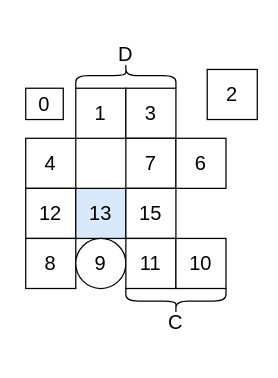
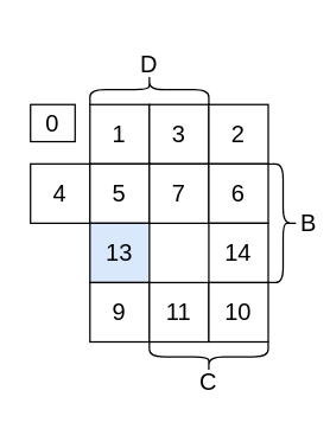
  <mxCell id="0" />
  <mxCell id="1" parent="0" />
  <mxCell id="2" value="0" style="whiteSpace=wrap;html=1;aspect=fixed;fontSize=16;fontStyle=0" vertex="1" parent="1"><mxGeometry x="20" y="70" width="30" height="25" as="geometry" /></mxCell>
  <mxCell id="3" value="1" style="whiteSpace=wrap;html=1;aspect=fixed;fontSize=16;fontStyle=0" vertex="1" parent="1"><mxGeometry x="60" y="70" width="40" height="40" as="geometry" /></mxCell>
  <mxCell id="4" value="3" style="whiteSpace=wrap;html=1;aspect=fixed;fontSize=16;fontStyle=0" vertex="1" parent="1"><mxGeometry x="100" y="70" width="40" height="40" as="geometry" /></mxCell>
- <mxCell id="5" value="2" style="whiteSpace=wrap;html=1;aspect=fixed;fontSize=16;fontStyle=0" vertex="1" parent="1"><mxGeometry x="165" y="55" width="40" height="40" as="geometry" /></mxCell>
+ <mxCell id="5" value="2" style="whiteSpace=wrap;html=1;aspect=fixed;fontSize=16;fontStyle=0" vertex="1" parent="1"><mxGeometry x="140" y="70" width="40" height="40" as="geometry" /></mxCell>
  <mxCell id="6" value="4" style="whiteSpace=wrap;html=1;aspect=fixed;fontSize=16;fontStyle=0" vertex="1" parent="1"><mxGeometry x="20" y="110" width="40" height="40" as="geometry" /></mxCell>
+ <mxCell id="7" value="5" style="whiteSpace=wrap;html=1;aspect=fixed;fontSize=16;fontStyle=0" vertex="1" parent="1"><mxGeometry x="60" y="110" width="40" height="40" as="geometry" /></mxCell>
  <mxCell id="8" value="7" style="whiteSpace=wrap;html=1;aspect=fixed;fontSize=16;fontStyle=0" vertex="1" parent="1"><mxGeometry x="100" y="110" width="40" height="40" as="geometry" /></mxCell>
  <mxCell id="9" value="6" style="whiteSpace=wrap;html=1;aspect=fixed;fontSize=16;fontStyle=0" vertex="1" parent="1"><mxGeometry x="140" y="110" width="40" height="40" as="geometry" /></mxCell>
- <mxCell id="10" value="12" style="whiteSpace=wrap;html=1;aspect=fixed;fontSize=16;fontStyle=0" vertex="1" parent="1"><mxGeometry x="20" y="150" width="40" height="40" as="geometry" /></mxCell>
  <mxCell id="11" value="13" style="whiteSpace=wrap;html=1;aspect=fixed;fontSize=16;fontStyle=0;fillColor=#dae8fc;" vertex="1" parent="1"><mxGeometry x="60" y="150" width="40" height="40" as="geometry" /></mxCell>
- <mxCell id="12" value="15" style="whiteSpace=wrap;html=1;aspect=fixed;fontSize=16;fontStyle=0" vertex="1" parent="1"><mxGeometry x="100" y="150" width="40" height="40" as="geometry" /></mxCell>
- <mxCell id="14" value="8" style="whiteSpace=wrap;html=1;aspect=fixed;fontSize=16;fontStyle=0" vertex="1" parent="1"><mxGeometry x="20" y="190" width="40" height="40" as="geometry" /></mxCell>
- <mxCell id="15" value="9" style="ellipse;whiteSpace=wrap;html=1;aspect=fixed;fontSize=16;fontStyle=0;" vertex="1" parent="1"><mxGeometry x="60" y="190" width="40" height="40" as="geometry" /></mxCell>
+ <mxCell id="13" value="14" style="whiteSpace=wrap;html=1;aspect=fixed;fontSize=16;fontStyle=0" vertex="1" parent="1"><mxGeometry x="140" y="150" width="40" height="40" as="geometry" /></mxCell>
+ <mxCell id="15" value="9" style="whiteSpace=wrap;html=1;aspect=fixed;fontSize=16;fontStyle=0" vertex="1" parent="1"><mxGeometry x="60" y="190" width="40" height="40" as="geometry" /></mxCell>
  <mxCell id="16" value="11" style="whiteSpace=wrap;html=1;aspect=fixed;fontSize=16;fontStyle=0" vertex="1" parent="1"><mxGeometry x="100" y="190" width="40" height="40" as="geometry" /></mxCell>
  <mxCell id="17" value="10" style="whiteSpace=wrap;html=1;aspect=fixed;fontSize=16;fontStyle=0" vertex="1" parent="1"><mxGeometry x="140" y="190" width="40" height="40" as="geometry" /></mxCell>
  <mxCell id="18" value="D" style="shape=curlyBracket;whiteSpace=wrap;html=1;rounded=1;labelPosition=center;verticalLabelPosition=middle;align=center;verticalAlign=middle;rotation=90;fontSize=16;horizontal=0;spacingTop=-34;" vertex="1" parent="1"><mxGeometry x="90" y="20" width="20" height="80" as="geometry" /></mxCell>
+ <mxCell id="19" value="B" style="shape=curlyBracket;whiteSpace=wrap;html=1;rounded=1;flipH=1;labelPosition=right;verticalLabelPosition=middle;align=left;verticalAlign=middle;fontSize=16;" vertex="1" parent="1"><mxGeometry x="180" y="110" width="20" height="80" as="geometry" /></mxCell>
  <mxCell id="20" value="C" style="shape=curlyBracket;whiteSpace=wrap;html=1;rounded=1;flipH=1;labelPosition=center;verticalLabelPosition=middle;align=center;verticalAlign=middle;rotation=90;horizontal=0;fontSize=16;spacingTop=34;" vertex="1" parent="1"><mxGeometry x="130" y="200" width="20" height="80" as="geometry" /></mxCell>
